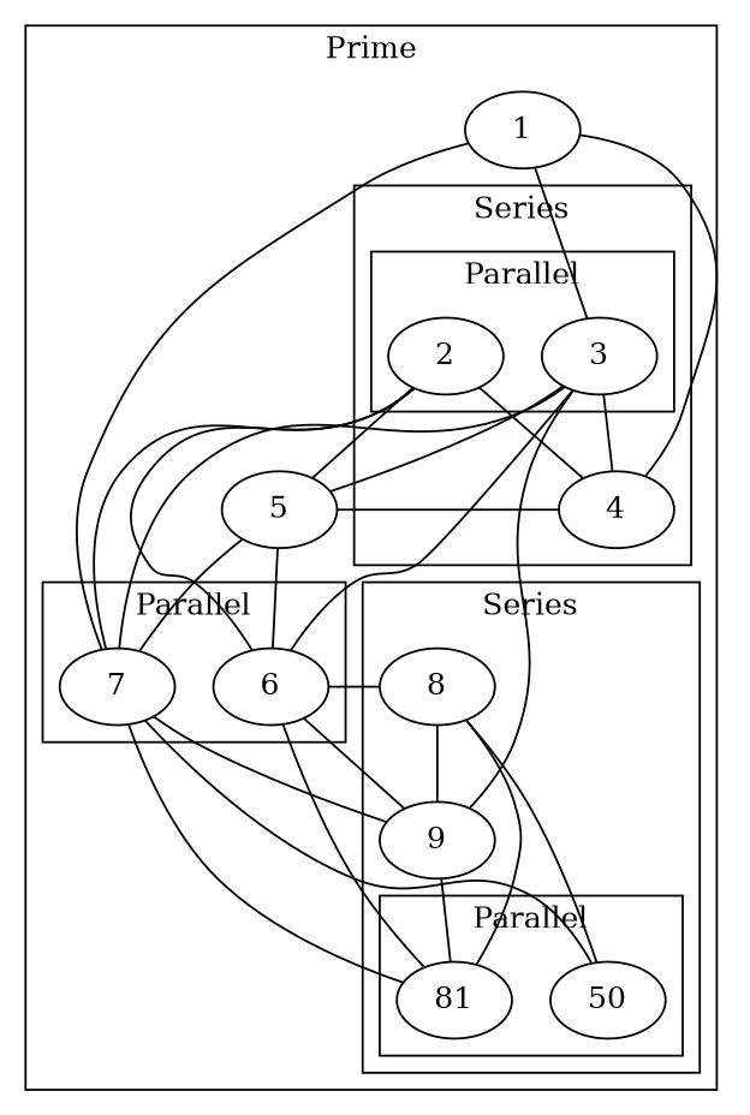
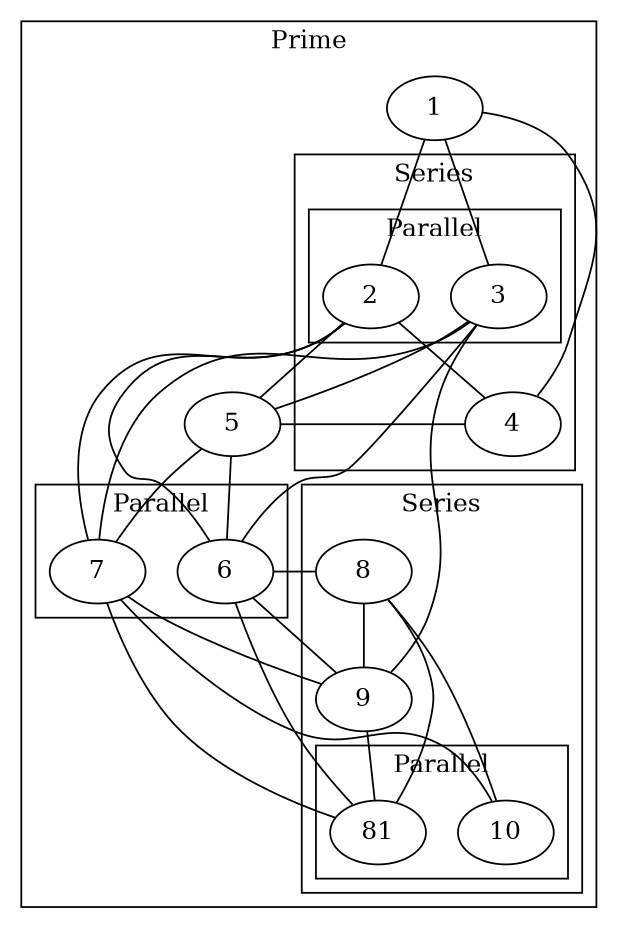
  graph {
    compound=true
    2
    3
    4
    6
    7
-   10 [label=50]
+   10
    n7 [label=81]
    8
    9
    1
    5
    subgraph cluster_1 {
      label=Prime
      1
      5
      subgraph cluster_2 {
        label=Series
        4
        subgraph cluster_3 {
          label=Parallel
          2
          3
        }
      }
      subgraph cluster_4 {
        label=Parallel
        6
        7
      }
      subgraph cluster_5 {
        label=Series
        8
        9
        subgraph cluster_6 {
          label=Parallel
          10
          n7
        }
      }
    }
    2 -- 4
    2 -- 6
    2 -- 7
    2 -- 5
-   3 -- 4
    3 -- 6
    3 -- 7
    3 -- 5
    4 -- 5
    6 -- n7
    6 -- 8
    6 -- 9
    7 -- 10
    7 -- n7
    7 -- 9
    8 -- 10
    8 -- n7
    8 -- 9
    9 -- 3
    9 -- n7
-   1 -- 7
+   1 -- 2
    1 -- 3
    1 -- 4
    5 -- 6
    5 -- 7
  }
